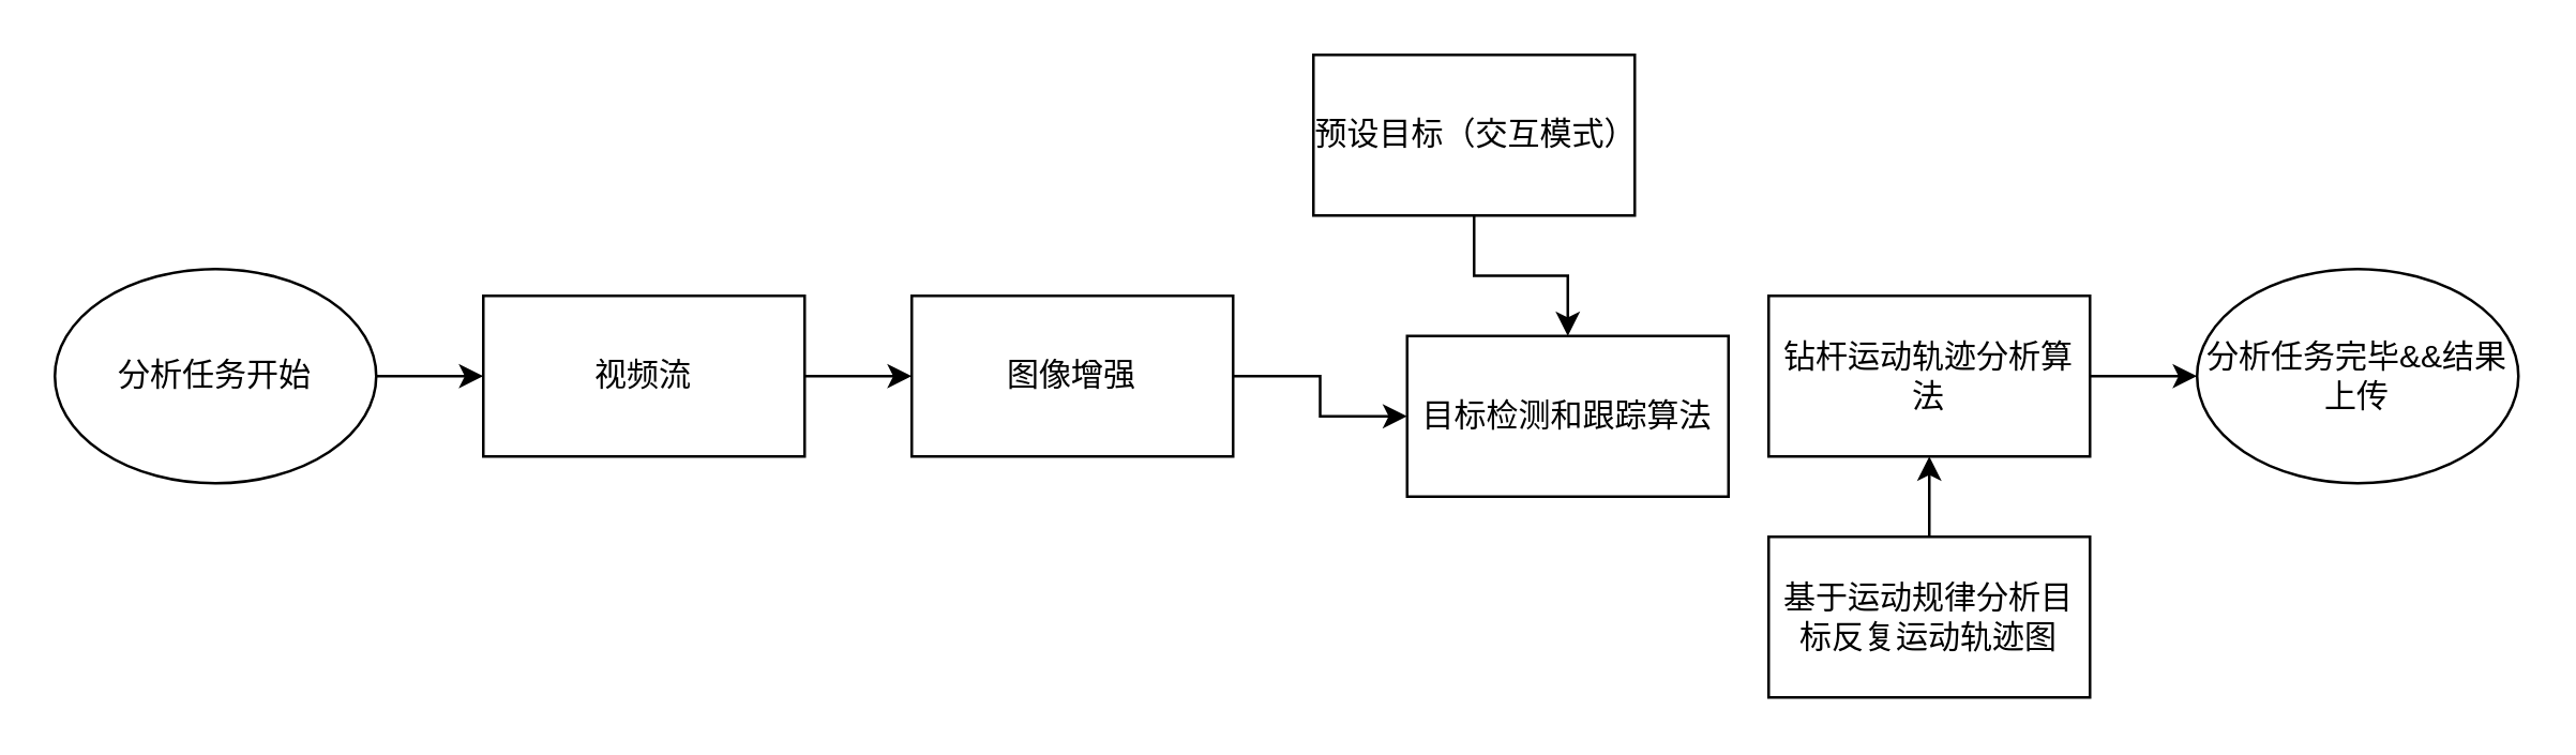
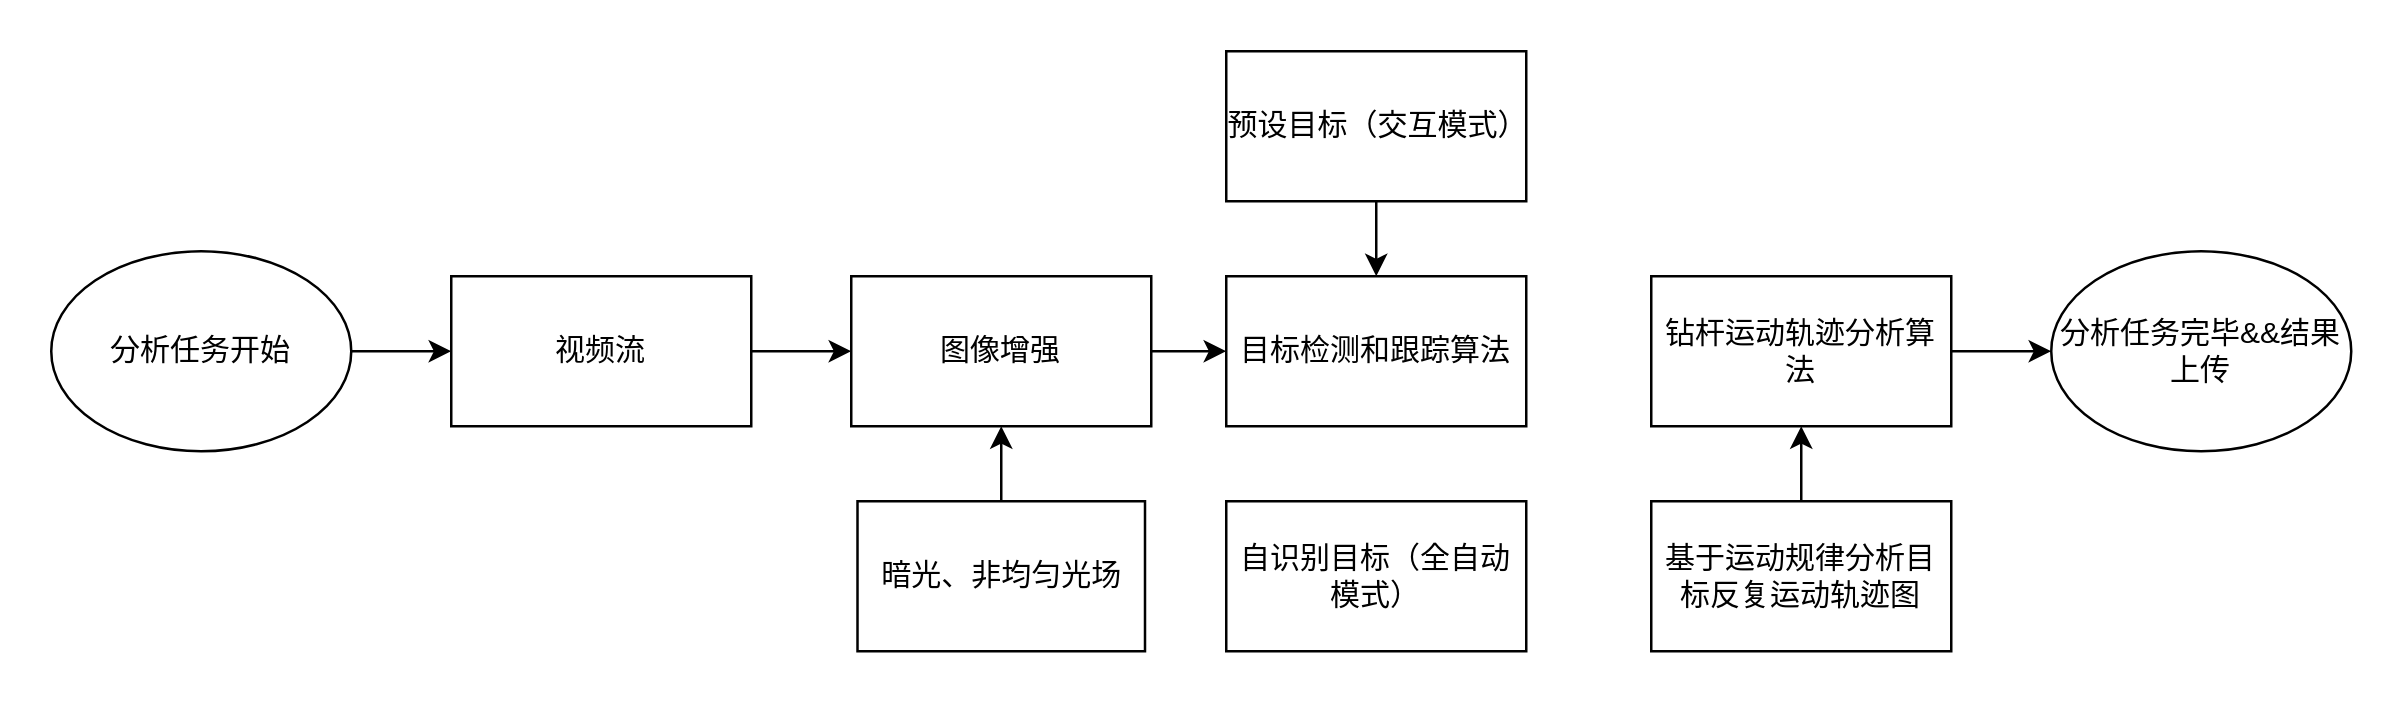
  <mxCell id="0" />
  <mxCell id="1" parent="0" />
  <mxCell id="2" style="edgeStyle=orthogonalEdgeStyle;rounded=0;orthogonalLoop=1;jettySize=auto;html=1;exitX=1;exitY=0.5;exitDx=0;exitDy=0;entryX=0;entryY=0.5;entryDx=0;entryDy=0;" edge="1" parent="1" source="3" target="5"><mxGeometry relative="1" as="geometry" /></mxCell>
  <mxCell id="3" value="视频流" style="rounded=0;whiteSpace=wrap;html=1;" vertex="1" parent="1"><mxGeometry x="180" y="110" width="120" height="60" as="geometry" /></mxCell>
  <mxCell id="4" style="edgeStyle=orthogonalEdgeStyle;rounded=0;orthogonalLoop=1;jettySize=auto;html=1;exitX=1;exitY=0.5;exitDx=0;exitDy=0;entryX=0;entryY=0.5;entryDx=0;entryDy=0;" edge="1" parent="1" source="5" target="6"><mxGeometry relative="1" as="geometry" /></mxCell>
  <mxCell id="5" value="图像增强" style="rounded=0;whiteSpace=wrap;html=1;" vertex="1" parent="1"><mxGeometry x="340" y="110" width="120" height="60" as="geometry" /></mxCell>
- <mxCell id="6" value="目标检测和跟踪算法" style="rounded=0;whiteSpace=wrap;html=1;" vertex="1" parent="1"><mxGeometry x="525" y="125" width="120" height="60" as="geometry" /></mxCell>
+ <mxCell id="6" value="目标检测和跟踪算法" style="rounded=0;whiteSpace=wrap;html=1;" vertex="1" parent="1"><mxGeometry x="490" y="110" width="120" height="60" as="geometry" /></mxCell>
  <mxCell id="7" style="edgeStyle=orthogonalEdgeStyle;rounded=0;orthogonalLoop=1;jettySize=auto;html=1;exitX=1;exitY=0.5;exitDx=0;exitDy=0;entryX=0;entryY=0.5;entryDx=0;entryDy=0;" edge="1" parent="1" source="8"><mxGeometry relative="1" as="geometry"><mxPoint x="820" y="140" as="targetPoint" /></mxGeometry></mxCell>
  <mxCell id="8" value="钻杆运动轨迹分析算法" style="rounded=0;whiteSpace=wrap;html=1;" vertex="1" parent="1"><mxGeometry x="660" y="110" width="120" height="60" as="geometry" /></mxCell>
+ <mxCell id="9" style="edgeStyle=orthogonalEdgeStyle;rounded=0;orthogonalLoop=1;jettySize=auto;html=1;entryX=0.5;entryY=1;entryDx=0;entryDy=0;" edge="1" parent="1" source="10" target="5"><mxGeometry relative="1" as="geometry" /></mxCell>
+ <mxCell id="10" value="暗光、非均匀光场" style="rounded=0;whiteSpace=wrap;html=1;" vertex="1" parent="1"><mxGeometry x="342.5" y="200" width="115" height="60" as="geometry" /></mxCell>
  <mxCell id="11" style="edgeStyle=orthogonalEdgeStyle;rounded=0;orthogonalLoop=1;jettySize=auto;html=1;entryX=0.5;entryY=0;entryDx=0;entryDy=0;" edge="1" parent="1" source="12" target="6"><mxGeometry relative="1" as="geometry" /></mxCell>
  <mxCell id="12" value="预设目标（交互模式）" style="rounded=0;whiteSpace=wrap;html=1;" vertex="1" parent="1"><mxGeometry x="490" y="20" width="120" height="60" as="geometry" /></mxCell>
+ <mxCell id="13" value="自识别目标（全自动模式）" style="rounded=0;whiteSpace=wrap;html=1;" vertex="1" parent="1"><mxGeometry x="490" y="200" width="120" height="60" as="geometry" /></mxCell>
  <mxCell id="14" style="edgeStyle=orthogonalEdgeStyle;rounded=0;orthogonalLoop=1;jettySize=auto;html=1;entryX=0;entryY=0.5;entryDx=0;entryDy=0;" edge="1" parent="1" source="15" target="3"><mxGeometry relative="1" as="geometry" /></mxCell>
  <mxCell id="15" value="分析任务开始" style="ellipse;whiteSpace=wrap;html=1;" vertex="1" parent="1"><mxGeometry x="20" y="100" width="120" height="80" as="geometry" /></mxCell>
  <mxCell id="16" style="edgeStyle=orthogonalEdgeStyle;rounded=0;orthogonalLoop=1;jettySize=auto;html=1;entryX=0.5;entryY=1;entryDx=0;entryDy=0;" edge="1" parent="1" source="17" target="8"><mxGeometry relative="1" as="geometry" /></mxCell>
  <mxCell id="17" value="基于运动规律分析目标反复运动轨迹图" style="rounded=0;whiteSpace=wrap;html=1;" vertex="1" parent="1"><mxGeometry x="660" y="200" width="120" height="60" as="geometry" /></mxCell>
  <mxCell id="18" value="分析任务完毕&amp;amp;&amp;amp;结果上传" style="ellipse;whiteSpace=wrap;html=1;" vertex="1" parent="1"><mxGeometry x="820" y="100" width="120" height="80" as="geometry" /></mxCell>
